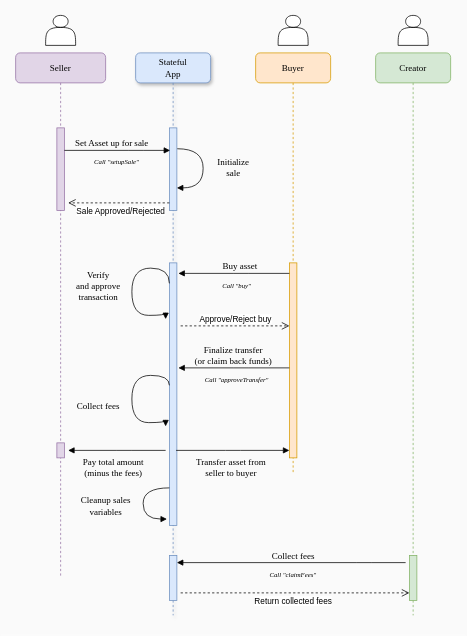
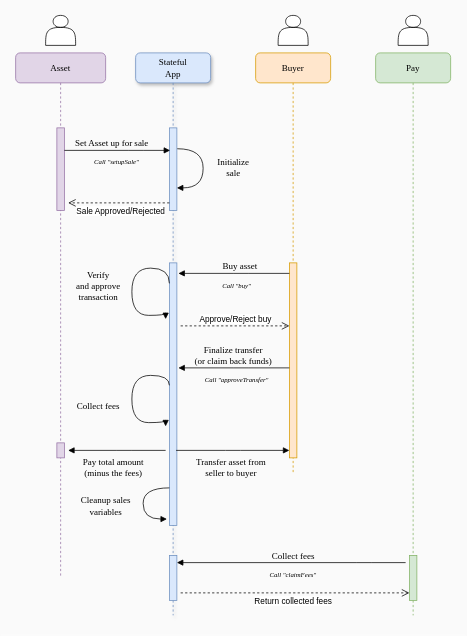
  <mxCell id="0" />
  <mxCell id="1" parent="0" />
  <mxCell id="2" value="Stateful&lt;br&gt;App" style="shape=umlLifeline;perimeter=lifelinePerimeter;whiteSpace=wrap;html=1;container=1;collapsible=0;recursiveResize=0;outlineConnect=0;rounded=1;shadow=1;comic=0;labelBackgroundColor=none;strokeWidth=1;fontFamily=Verdana;fontSize=12;align=center;fillColor=#dae8fc;strokeColor=#6c8ebf;" parent="1" vertex="1"><mxGeometry x="180" y="70" width="100" height="750" as="geometry" /></mxCell>
  <mxCell id="3" value="" style="html=1;points=[];perimeter=orthogonalPerimeter;rounded=0;shadow=0;comic=0;labelBackgroundColor=none;strokeWidth=1;fontFamily=Verdana;fontSize=12;align=center;fillColor=#dae8fc;strokeColor=#6c8ebf;" parent="2" vertex="1"><mxGeometry x="45" y="100" width="10" height="110" as="geometry" /></mxCell>
  <mxCell id="4" value="" style="html=1;points=[];perimeter=orthogonalPerimeter;rounded=0;shadow=0;comic=0;labelBackgroundColor=none;strokeWidth=1;fontFamily=Verdana;fontSize=12;align=center;fillColor=#dae8fc;strokeColor=#6c8ebf;" parent="2" vertex="1"><mxGeometry x="45" y="280" width="10" height="350" as="geometry" /></mxCell>
  <mxCell id="5" value="Initialize&lt;br&gt;sale" style="html=1;verticalAlign=bottom;endArrow=block;labelBackgroundColor=none;fontFamily=Verdana;fontSize=12;elbow=vertical;edgeStyle=orthogonalEdgeStyle;curved=1;exitX=1.055;exitY=0.253;exitPerimeter=0;exitDx=0;exitDy=0;" parent="2" source="3" target="3" edge="1"><mxGeometry x="0.265" y="40" relative="1" as="geometry"><mxPoint x="365.38" y="212.1" as="sourcePoint" /><mxPoint x="370" y="250.02" as="targetPoint" /><Array as="points"><mxPoint x="90" y="128" /><mxPoint x="90" y="180" /></Array><mxPoint as="offset" /></mxGeometry></mxCell>
  <mxCell id="6" value="&lt;i style=&quot;font-family: &amp;#34;verdana&amp;#34;&quot;&gt;&lt;font style=&quot;font-size: 9px&quot;&gt;Call &quot;setupSale&quot;&lt;/font&gt;&lt;/i&gt;" style="text;html=1;strokeColor=none;fillColor=none;align=center;verticalAlign=middle;whiteSpace=wrap;rounded=0;" parent="2" vertex="1"><mxGeometry x="-80" y="130" width="110" height="30" as="geometry" /></mxCell>
  <mxCell id="7" value="Verify&lt;br&gt;and approve&lt;br&gt;transaction" style="html=1;verticalAlign=bottom;endArrow=block;labelBackgroundColor=none;fontFamily=Verdana;fontSize=12;elbow=vertical;edgeStyle=orthogonalEdgeStyle;curved=1;exitX=0;exitY=0.078;exitPerimeter=0;exitDx=0;exitDy=0;" parent="2" source="4" edge="1"><mxGeometry x="0.287" y="-45" relative="1" as="geometry"><mxPoint x="-40" y="300" as="sourcePoint" /><mxPoint x="40" y="355" as="targetPoint" /><Array as="points"><mxPoint x="45" y="287" /><mxPoint x="-5" y="287" /><mxPoint x="-5" y="350" /></Array><mxPoint as="offset" /></mxGeometry></mxCell>
  <mxCell id="8" value="Collect fees" style="html=1;verticalAlign=bottom;endArrow=block;labelBackgroundColor=none;fontFamily=Verdana;fontSize=12;elbow=vertical;edgeStyle=orthogonalEdgeStyle;curved=1;exitX=0;exitY=0.078;exitPerimeter=0;exitDx=0;exitDy=0;" parent="2" edge="1"><mxGeometry x="0.287" y="-45" relative="1" as="geometry"><mxPoint x="45" y="443.28" as="sourcePoint" /><mxPoint x="40" y="498.0" as="targetPoint" /><Array as="points"><mxPoint x="45" y="430" /><mxPoint x="-5" y="430" /><mxPoint x="-5" y="493" /></Array><mxPoint as="offset" /></mxGeometry></mxCell>
  <mxCell id="9" value="Pay total amount&lt;br&gt;(minus the fees)" style="html=1;verticalAlign=bottom;endArrow=block;labelBackgroundColor=none;fontFamily=Verdana;fontSize=12;edgeStyle=elbowEdgeStyle;elbow=vertical;" parent="2" edge="1"><mxGeometry x="0.077" y="40" relative="1" as="geometry"><mxPoint x="40" y="530" as="sourcePoint" /><mxPoint x="-90" y="530" as="targetPoint" /><Array as="points"><mxPoint x="-16" y="530" /><mxPoint x="-81.5" y="605.5" /></Array><mxPoint as="offset" /></mxGeometry></mxCell>
  <mxCell id="10" value="Cleanup sales&lt;br&gt;variables" style="html=1;verticalAlign=bottom;endArrow=block;labelBackgroundColor=none;fontFamily=Verdana;fontSize=12;elbow=vertical;edgeStyle=orthogonalEdgeStyle;curved=1;entryX=-0.324;entryY=0.976;entryDx=0;entryDy=0;entryPerimeter=0;" parent="2" source="4" target="4" edge="1"><mxGeometry x="0.403" y="-50" relative="1" as="geometry"><mxPoint x="40" y="593" as="sourcePoint" /><mxPoint x="35" y="648" as="targetPoint" /><Array as="points"><mxPoint x="10" y="580" /><mxPoint x="10" y="622" /><mxPoint x="42" y="622" /></Array><mxPoint as="offset" /></mxGeometry></mxCell>
  <mxCell id="11" value="" style="html=1;points=[];perimeter=orthogonalPerimeter;rounded=0;shadow=0;comic=0;labelBackgroundColor=none;strokeWidth=1;fontFamily=Verdana;fontSize=12;align=center;fillColor=#dae8fc;strokeColor=#6c8ebf;" parent="2" vertex="1"><mxGeometry x="45" y="670" width="10" height="60" as="geometry" /></mxCell>
  <mxCell id="12" value="Buyer" style="shape=umlLifeline;perimeter=lifelinePerimeter;whiteSpace=wrap;html=1;container=1;collapsible=0;recursiveResize=0;outlineConnect=0;rounded=1;shadow=0;comic=0;labelBackgroundColor=none;strokeWidth=1;fontFamily=Verdana;fontSize=12;align=center;fillColor=#ffe6cc;strokeColor=#d79b00;" parent="1" vertex="1"><mxGeometry x="340" y="70" width="100" height="560" as="geometry" /></mxCell>
  <mxCell id="13" value="" style="html=1;points=[];perimeter=orthogonalPerimeter;rounded=0;shadow=0;comic=0;labelBackgroundColor=none;strokeWidth=1;fontFamily=Verdana;fontSize=12;align=center;fillColor=#ffe6cc;strokeColor=#d79b00;" parent="12" vertex="1"><mxGeometry x="45" y="280" width="10" height="260" as="geometry" /></mxCell>
- <mxCell id="14" value="Seller" style="shape=umlLifeline;perimeter=lifelinePerimeter;whiteSpace=wrap;html=1;container=1;collapsible=0;recursiveResize=0;outlineConnect=0;rounded=1;shadow=0;comic=0;labelBackgroundColor=none;strokeWidth=1;fontFamily=Verdana;fontSize=12;align=center;fillColor=#e1d5e7;strokeColor=#9673a6;" parent="1" vertex="1"><mxGeometry x="20" y="70" width="120" height="700" as="geometry" /></mxCell>
+ <mxCell id="14" value="Asset" style="shape=umlLifeline;perimeter=lifelinePerimeter;whiteSpace=wrap;html=1;container=1;collapsible=0;recursiveResize=0;outlineConnect=0;rounded=1;shadow=0;comic=0;labelBackgroundColor=none;strokeWidth=1;fontFamily=Verdana;fontSize=12;align=center;fillColor=#e1d5e7;strokeColor=#9673a6;" parent="1" vertex="1"><mxGeometry x="20" y="70" width="120" height="700" as="geometry" /></mxCell>
  <mxCell id="15" value="" style="html=1;points=[];perimeter=orthogonalPerimeter;rounded=0;shadow=0;comic=0;labelBackgroundColor=none;strokeWidth=1;fontFamily=Verdana;fontSize=12;align=center;fillColor=#e1d5e7;strokeColor=#9673a6;" parent="14" vertex="1"><mxGeometry x="55" y="100" width="10" height="110" as="geometry" /></mxCell>
  <mxCell id="16" value="" style="html=1;points=[];perimeter=orthogonalPerimeter;rounded=0;shadow=0;comic=0;labelBackgroundColor=none;strokeWidth=1;fontFamily=Verdana;fontSize=12;align=center;fillColor=#e1d5e7;strokeColor=#9673a6;" parent="14" vertex="1"><mxGeometry x="55" y="520" width="10" height="20" as="geometry" /></mxCell>
  <mxCell id="17" value="Set Asset up for sale" style="html=1;verticalAlign=bottom;endArrow=block;labelBackgroundColor=none;fontFamily=Verdana;fontSize=12;edgeStyle=elbowEdgeStyle;elbow=vertical;" parent="1" source="15" edge="1"><mxGeometry x="-0.103" relative="1" as="geometry"><mxPoint x="160" y="180" as="sourcePoint" /><mxPoint x="226" y="200" as="targetPoint" /><Array as="points"><mxPoint x="180" y="200" /></Array><mxPoint as="offset" /></mxGeometry></mxCell>
  <mxCell id="18" value="" style="shape=actor;whiteSpace=wrap;html=1;" parent="1" vertex="1"><mxGeometry x="60" y="20" width="40" height="40" as="geometry" /></mxCell>
  <mxCell id="19" value="" style="shape=actor;whiteSpace=wrap;html=1;" parent="1" vertex="1"><mxGeometry x="370" y="20" width="40" height="40" as="geometry" /></mxCell>
  <mxCell id="20" value="Buy asset" style="html=1;verticalAlign=bottom;endArrow=block;labelBackgroundColor=none;fontFamily=Verdana;fontSize=12;edgeStyle=elbowEdgeStyle;elbow=vertical;" parent="1" source="13" edge="1"><mxGeometry x="-0.103" relative="1" as="geometry"><mxPoint x="159.5" y="439.5" as="sourcePoint" /><mxPoint x="237" y="364" as="targetPoint" /><Array as="points"><mxPoint x="320" y="364" /><mxPoint x="254.5" y="439.5" /></Array><mxPoint as="offset" /></mxGeometry></mxCell>
  <mxCell id="21" value="&lt;i style=&quot;font-family: &amp;#34;verdana&amp;#34;&quot;&gt;&lt;font style=&quot;font-size: 9px&quot;&gt;Call &quot;buy&quot;&lt;/font&gt;&lt;/i&gt;" style="text;html=1;strokeColor=none;fillColor=none;align=center;verticalAlign=middle;whiteSpace=wrap;rounded=0;" parent="1" vertex="1"><mxGeometry x="260" y="365" width="110" height="30" as="geometry" /></mxCell>
  <mxCell id="22" value="Sale Approved/Rejected" style="html=1;verticalAlign=bottom;endArrow=open;dashed=1;endSize=8;rounded=0;" parent="1" source="3" edge="1"><mxGeometry x="-0.037" y="20" relative="1" as="geometry"><mxPoint x="210" y="240" as="sourcePoint" /><mxPoint x="90" y="270" as="targetPoint" /><Array as="points"><mxPoint x="150" y="270" /><mxPoint x="110" y="270" /></Array><mxPoint as="offset" /></mxGeometry></mxCell>
  <mxCell id="23" value="Approve/Reject buy" style="html=1;verticalAlign=bottom;endArrow=open;dashed=1;endSize=8;rounded=0;" parent="1" edge="1"><mxGeometry relative="1" as="geometry"><mxPoint x="240" y="434" as="sourcePoint" /><mxPoint x="385" y="434" as="targetPoint" /><Array as="points"><mxPoint x="370" y="434" /></Array></mxGeometry></mxCell>
  <mxCell id="24" value="Finalize transfer&lt;br&gt;(or claim back funds)" style="html=1;verticalAlign=bottom;endArrow=block;labelBackgroundColor=none;fontFamily=Verdana;fontSize=12;edgeStyle=elbowEdgeStyle;elbow=vertical;" parent="1" edge="1"><mxGeometry x="0.013" relative="1" as="geometry"><mxPoint x="385" y="490" as="sourcePoint" /><mxPoint x="237" y="490" as="targetPoint" /><Array as="points"><mxPoint x="320" y="490" /><mxPoint x="254.5" y="565.5" /></Array><mxPoint as="offset" /></mxGeometry></mxCell>
- <mxCell id="25" value="Creator" style="shape=umlLifeline;perimeter=lifelinePerimeter;whiteSpace=wrap;html=1;container=1;collapsible=0;recursiveResize=0;outlineConnect=0;rounded=1;shadow=0;comic=0;labelBackgroundColor=none;strokeWidth=1;fontFamily=Verdana;fontSize=12;align=center;fillColor=#d5e8d4;strokeColor=#82b366;" parent="1" vertex="1"><mxGeometry x="500" y="70" width="100" height="750" as="geometry" /></mxCell>
+ <mxCell id="25" value="Pay" style="shape=umlLifeline;perimeter=lifelinePerimeter;whiteSpace=wrap;html=1;container=1;collapsible=0;recursiveResize=0;outlineConnect=0;rounded=1;shadow=0;comic=0;labelBackgroundColor=none;strokeWidth=1;fontFamily=Verdana;fontSize=12;align=center;fillColor=#d5e8d4;strokeColor=#82b366;" parent="1" vertex="1"><mxGeometry x="500" y="70" width="100" height="750" as="geometry" /></mxCell>
  <mxCell id="26" value="" style="shape=actor;whiteSpace=wrap;html=1;" parent="1" vertex="1"><mxGeometry x="530" y="20" width="40" height="40" as="geometry" /></mxCell>
  <mxCell id="27" value="Transfer asset from&lt;br&gt;seller to buyer" style="html=1;verticalAlign=bottom;endArrow=block;labelBackgroundColor=none;fontFamily=Verdana;fontSize=12;edgeStyle=elbowEdgeStyle;elbow=vertical;" parent="1" target="13" edge="1"><mxGeometry x="-0.029" y="-40" relative="1" as="geometry"><mxPoint x="234" y="600" as="sourcePoint" /><mxPoint x="370" y="530" as="targetPoint" /><Array as="points"><mxPoint x="310" y="600" /><mxPoint x="310" y="530" /><mxPoint x="314" y="530" /></Array><mxPoint as="offset" /></mxGeometry></mxCell>
  <mxCell id="28" value="" style="html=1;points=[];perimeter=orthogonalPerimeter;rounded=0;shadow=0;comic=0;labelBackgroundColor=none;strokeWidth=1;fontFamily=Verdana;fontSize=12;align=center;fillColor=#d5e8d4;strokeColor=#82b366;" parent="1" vertex="1"><mxGeometry x="545" y="740" width="10" height="60" as="geometry" /></mxCell>
  <mxCell id="29" value="Collect fees" style="html=1;verticalAlign=bottom;endArrow=block;labelBackgroundColor=none;fontFamily=Verdana;fontSize=12;edgeStyle=elbowEdgeStyle;elbow=vertical;" parent="1" target="11" edge="1"><mxGeometry x="-0.016" relative="1" as="geometry"><mxPoint x="540" y="749.66" as="sourcePoint" /><mxPoint x="410" y="749.66" as="targetPoint" /><Array as="points"><mxPoint x="484" y="749.66" /><mxPoint x="418.5" y="825.16" /></Array><mxPoint as="offset" /></mxGeometry></mxCell>
  <mxCell id="30" value="&lt;i style=&quot;font-family: &amp;#34;verdana&amp;#34;&quot;&gt;&lt;font style=&quot;font-size: 9px&quot;&gt;Call &quot;claimFees&quot;&lt;/font&gt;&lt;/i&gt;" style="text;html=1;strokeColor=none;fillColor=none;align=center;verticalAlign=middle;whiteSpace=wrap;rounded=0;" parent="1" vertex="1"><mxGeometry x="335" y="750" width="110" height="30" as="geometry" /></mxCell>
  <mxCell id="31" value="Return collected fees" style="html=1;verticalAlign=bottom;endArrow=open;dashed=1;endSize=8;rounded=0;" parent="1" target="28" edge="1"><mxGeometry x="-0.016" y="-20" relative="1" as="geometry"><mxPoint x="240" y="790" as="sourcePoint" /><mxPoint x="330" y="800" as="targetPoint" /><Array as="points"><mxPoint x="520" y="790" /></Array><mxPoint as="offset" /></mxGeometry></mxCell>
  <mxCell id="32" value="&lt;i style=&quot;font-family: &amp;#34;verdana&amp;#34;&quot;&gt;&lt;font style=&quot;font-size: 9px&quot;&gt;Call &quot;approveTransfer&quot;&lt;/font&gt;&lt;/i&gt;" style="text;html=1;strokeColor=none;fillColor=none;align=center;verticalAlign=middle;whiteSpace=wrap;rounded=0;" parent="1" vertex="1"><mxGeometry x="260" y="490" width="110" height="30" as="geometry" /></mxCell>
